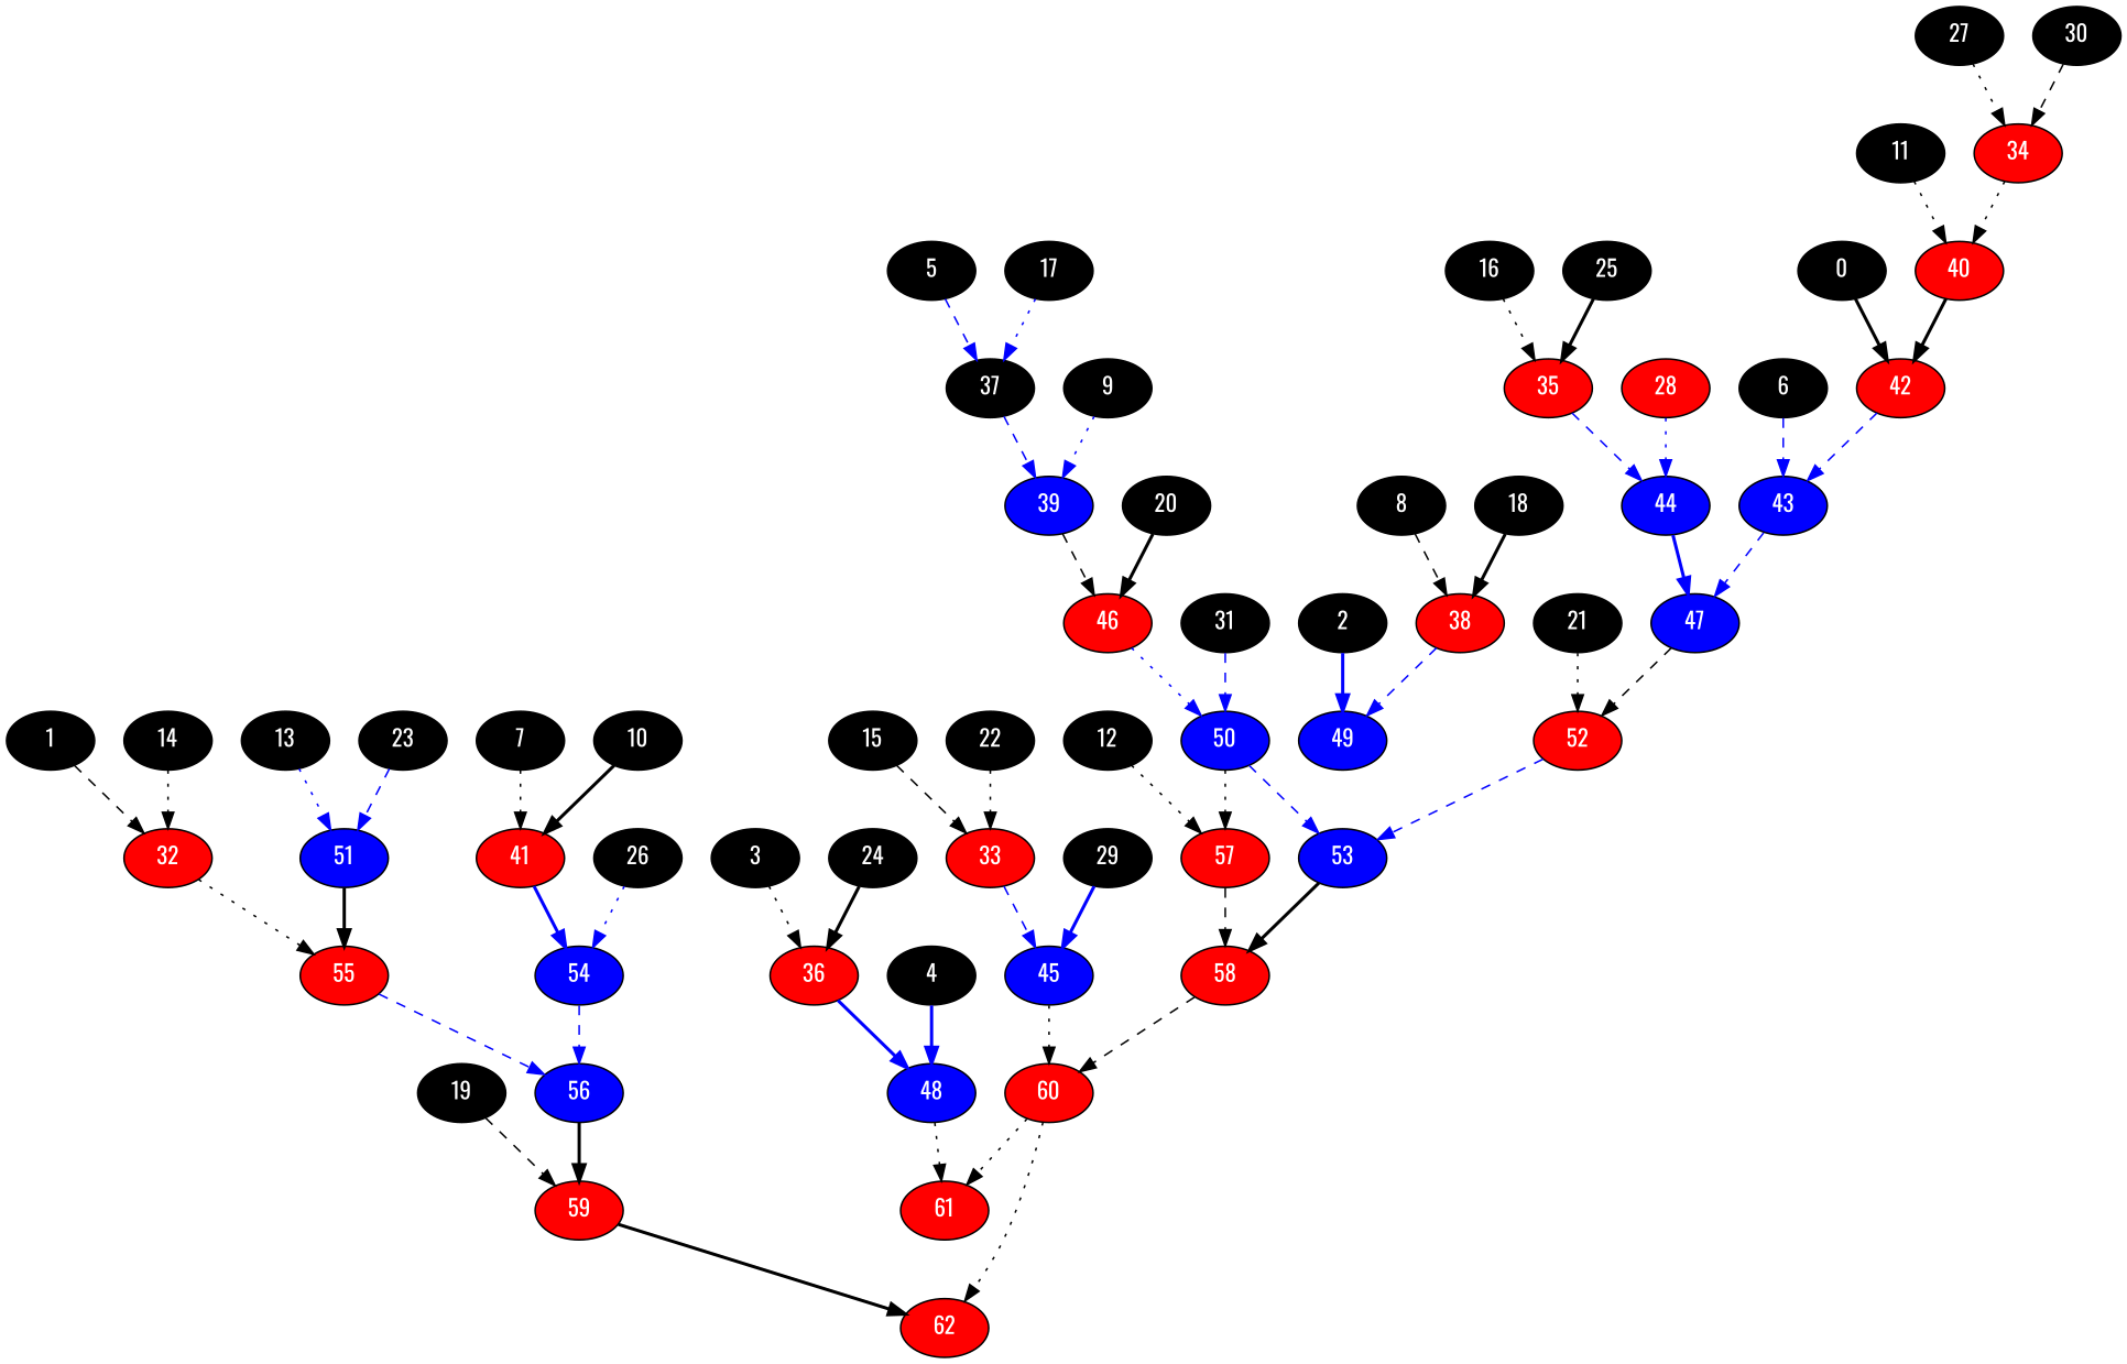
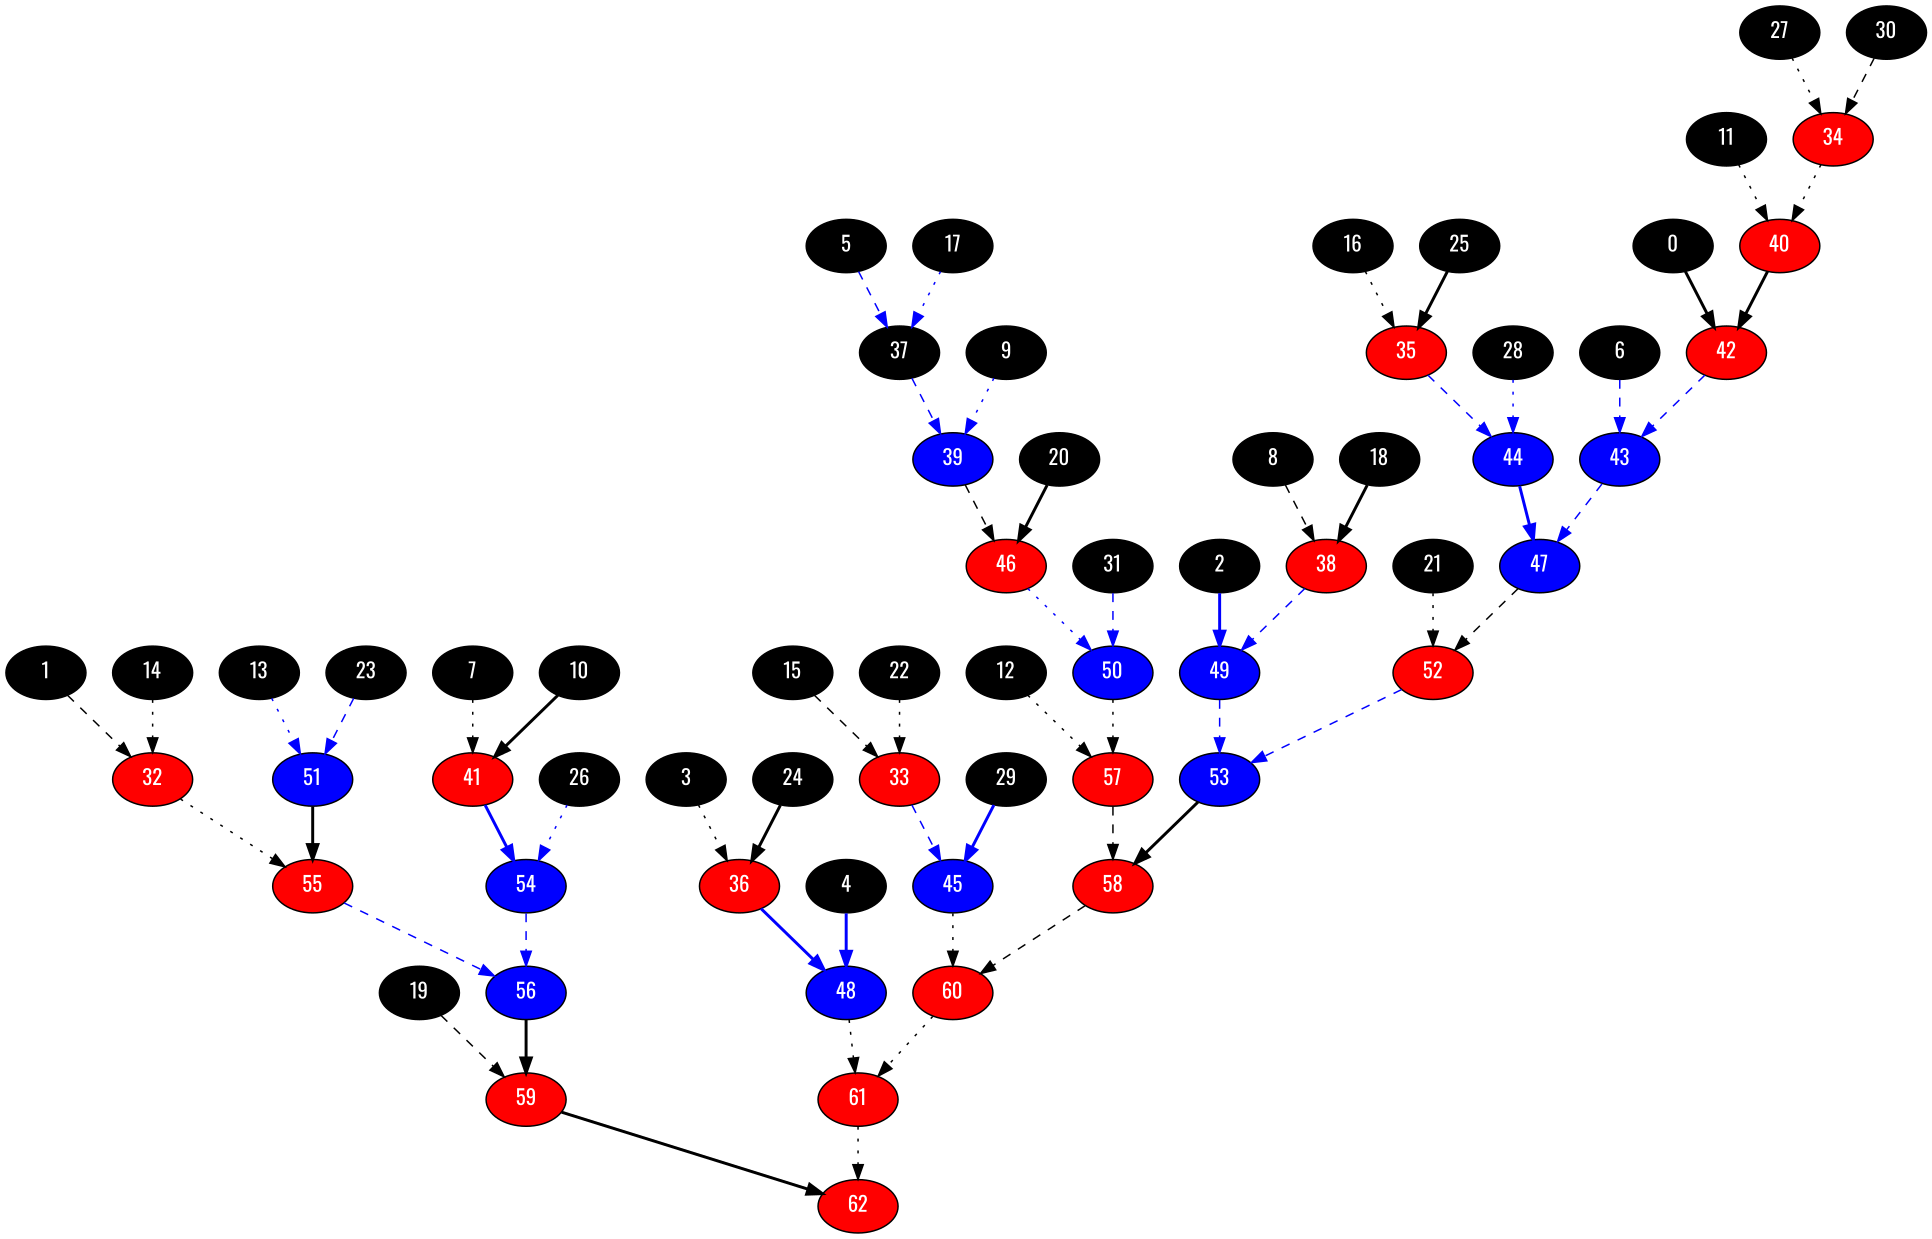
  digraph {
    fontname=Oswald
    node [fillcolor=black fontcolor=white fontname=Oswald style=filled]
    edge [fontname=Oswald style=dashed]
    42 [fillcolor=red]
    0
    43 [fillcolor=blue]
    32 [fillcolor=red]
    1
    55 [fillcolor=red]
    49 [fillcolor=blue]
    2
    53 [fillcolor=blue]
    36 [fillcolor=red]
    3
    48 [fillcolor=blue]
    4
    61 [fillcolor=red]
    5
    37
    39 [fillcolor=blue]
    6
    47 [fillcolor=blue]
    41 [fillcolor=red]
    7
    54 [fillcolor=blue]
    38 [fillcolor=red]
    8
    9
    46 [fillcolor=red]
    10
    40 [fillcolor=red]
    11
    57 [fillcolor=red]
    12
    58 [fillcolor=red]
    51 [fillcolor=blue]
    13
    14
    33 [fillcolor=red]
    15
    45 [fillcolor=blue]
    35 [fillcolor=red]
    16
    44 [fillcolor=blue]
    17
    18
    59 [fillcolor=red]
    19
    62 [fillcolor=red]
    20
    50 [fillcolor=blue]
    52 [fillcolor=red]
    21
    22
    23
    24
    25
    26
    56 [fillcolor=blue]
    34 [fillcolor=red]
    27
-   28 [fillcolor=red]
+   28
    29
    60 [fillcolor=red]
    30
    31
    42 -> 43 [color=blue]
    0 -> 42 [style=bold]
    43 -> 47 [color=blue]
    32 -> 55 [style=dotted]
    1 -> 32
    55 -> 56 [color=blue]
-   50 -> 53 [color=blue]
+   49 -> 53 [color=blue]
    2 -> 49 [color=blue style=bold]
    53 -> 58 [style=bold]
    36 -> 48 [color=blue style=bold]
    3 -> 36 [style=dotted]
    48 -> 61 [style=dotted]
    4 -> 48 [color=blue style=bold]
-   60 -> 62 [style=dotted]
+   61 -> 62 [style=dotted]
    5 -> 37 [color=blue]
    37 -> 39 [color=blue]
    39 -> 46
    6 -> 43 [color=blue]
    47 -> 52
    41 -> 54 [color=blue style=bold]
    7 -> 41 [style=dotted]
    54 -> 56 [color=blue]
    38 -> 49 [color=blue]
    8 -> 38
    9 -> 39 [color=blue style=dotted]
    46 -> 50 [color=blue style=dotted]
    10 -> 41 [style=bold]
    40 -> 42 [style=bold]
    11 -> 40 [style=dotted]
    57 -> 58
    12 -> 57 [style=dotted]
    58 -> 60
    51 -> 55 [style=bold]
    13 -> 51 [color=blue style=dotted]
    14 -> 32 [style=dotted]
    33 -> 45 [color=blue]
    15 -> 33
    45 -> 60 [style=dotted]
    35 -> 44 [color=blue]
    16 -> 35 [style=dotted]
    44 -> 47 [color=blue style=bold]
    17 -> 37 [color=blue style=dotted]
    18 -> 38 [style=bold]
    59 -> 62 [style=bold]
    19 -> 59
    20 -> 46 [style=bold]
    50 -> 57 [style=dotted]
    52 -> 53 [color=blue]
    21 -> 52 [style=dotted]
    22 -> 33 [style=dotted]
    23 -> 51 [color=blue]
    24 -> 36 [style=bold]
    25 -> 35 [style=bold]
    26 -> 54 [color=blue style=dotted]
    56 -> 59 [style=bold]
    34 -> 40 [style=dotted]
    27 -> 34 [style=dotted]
    28 -> 44 [color=blue style=dotted]
    29 -> 45 [color=blue style=bold]
    60 -> 61 [style=dotted]
    30 -> 34
    31 -> 50 [color=blue]
  }
